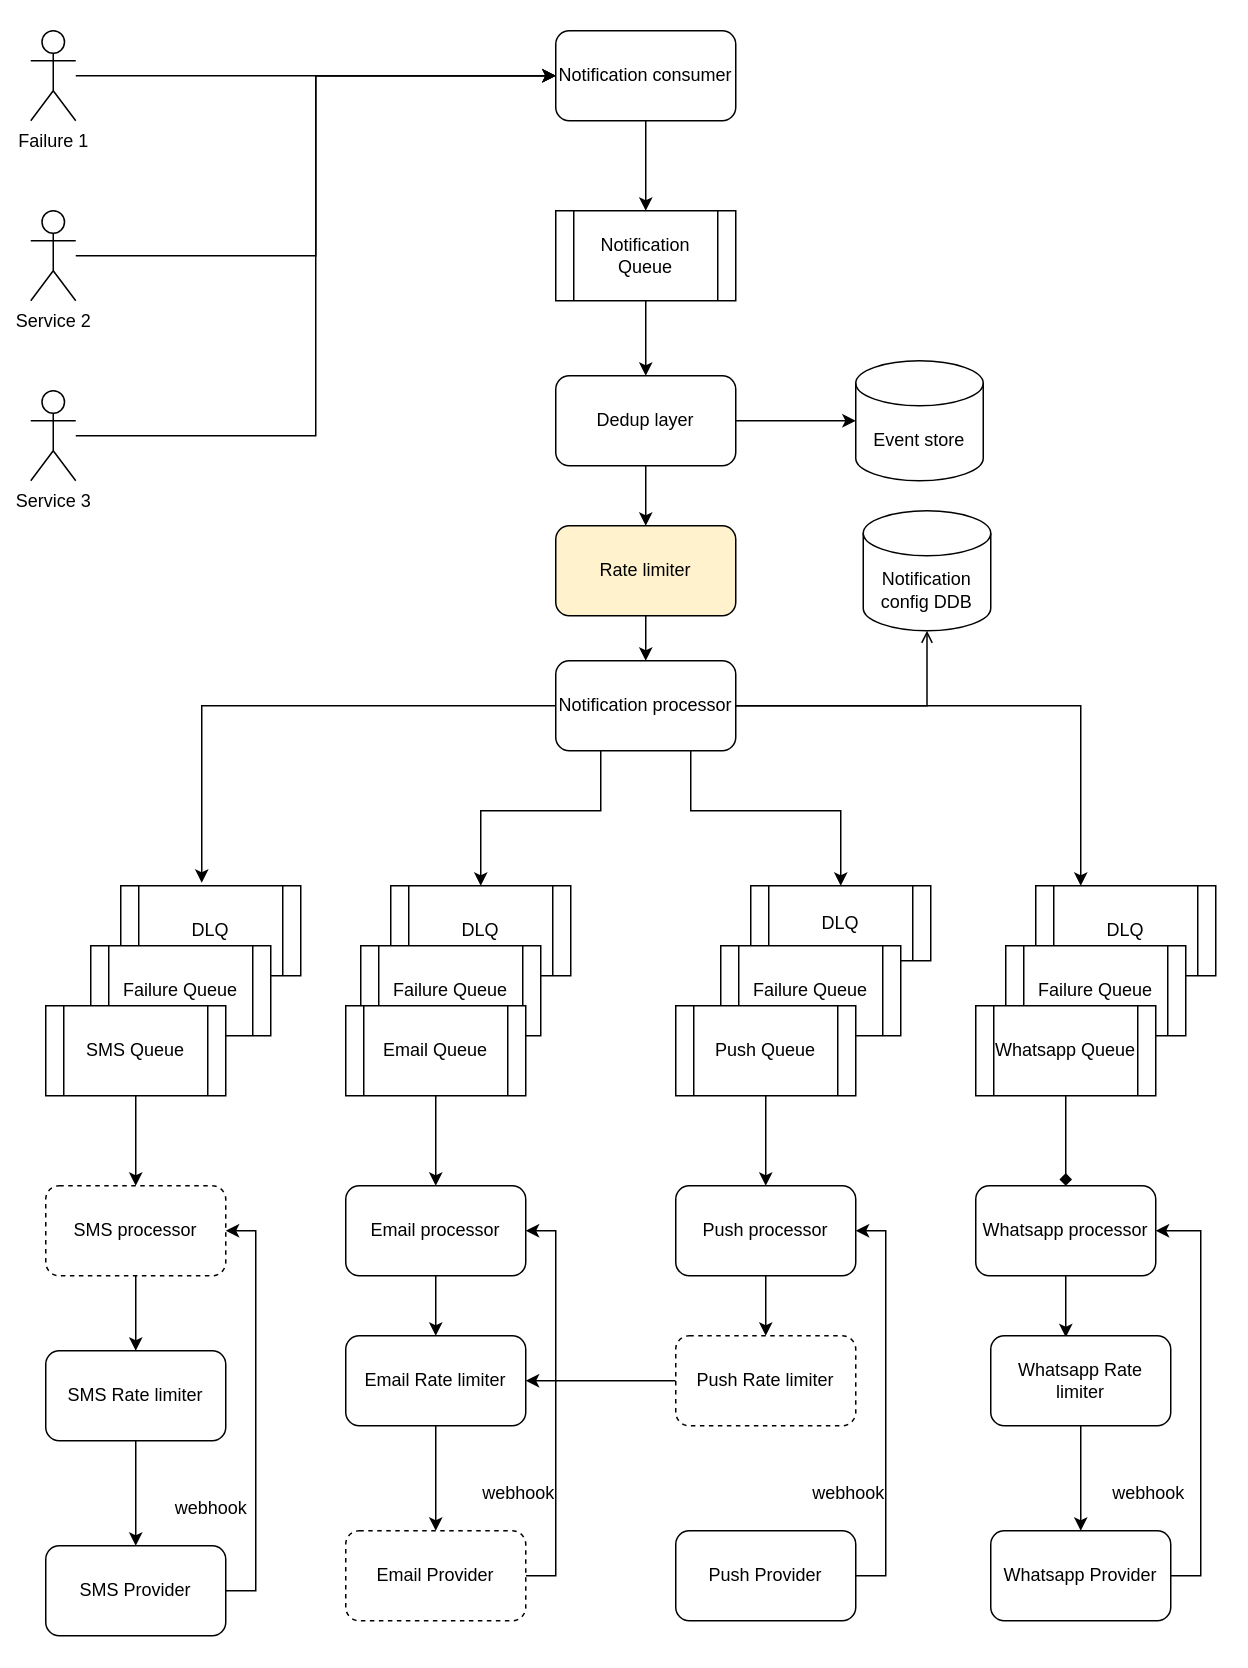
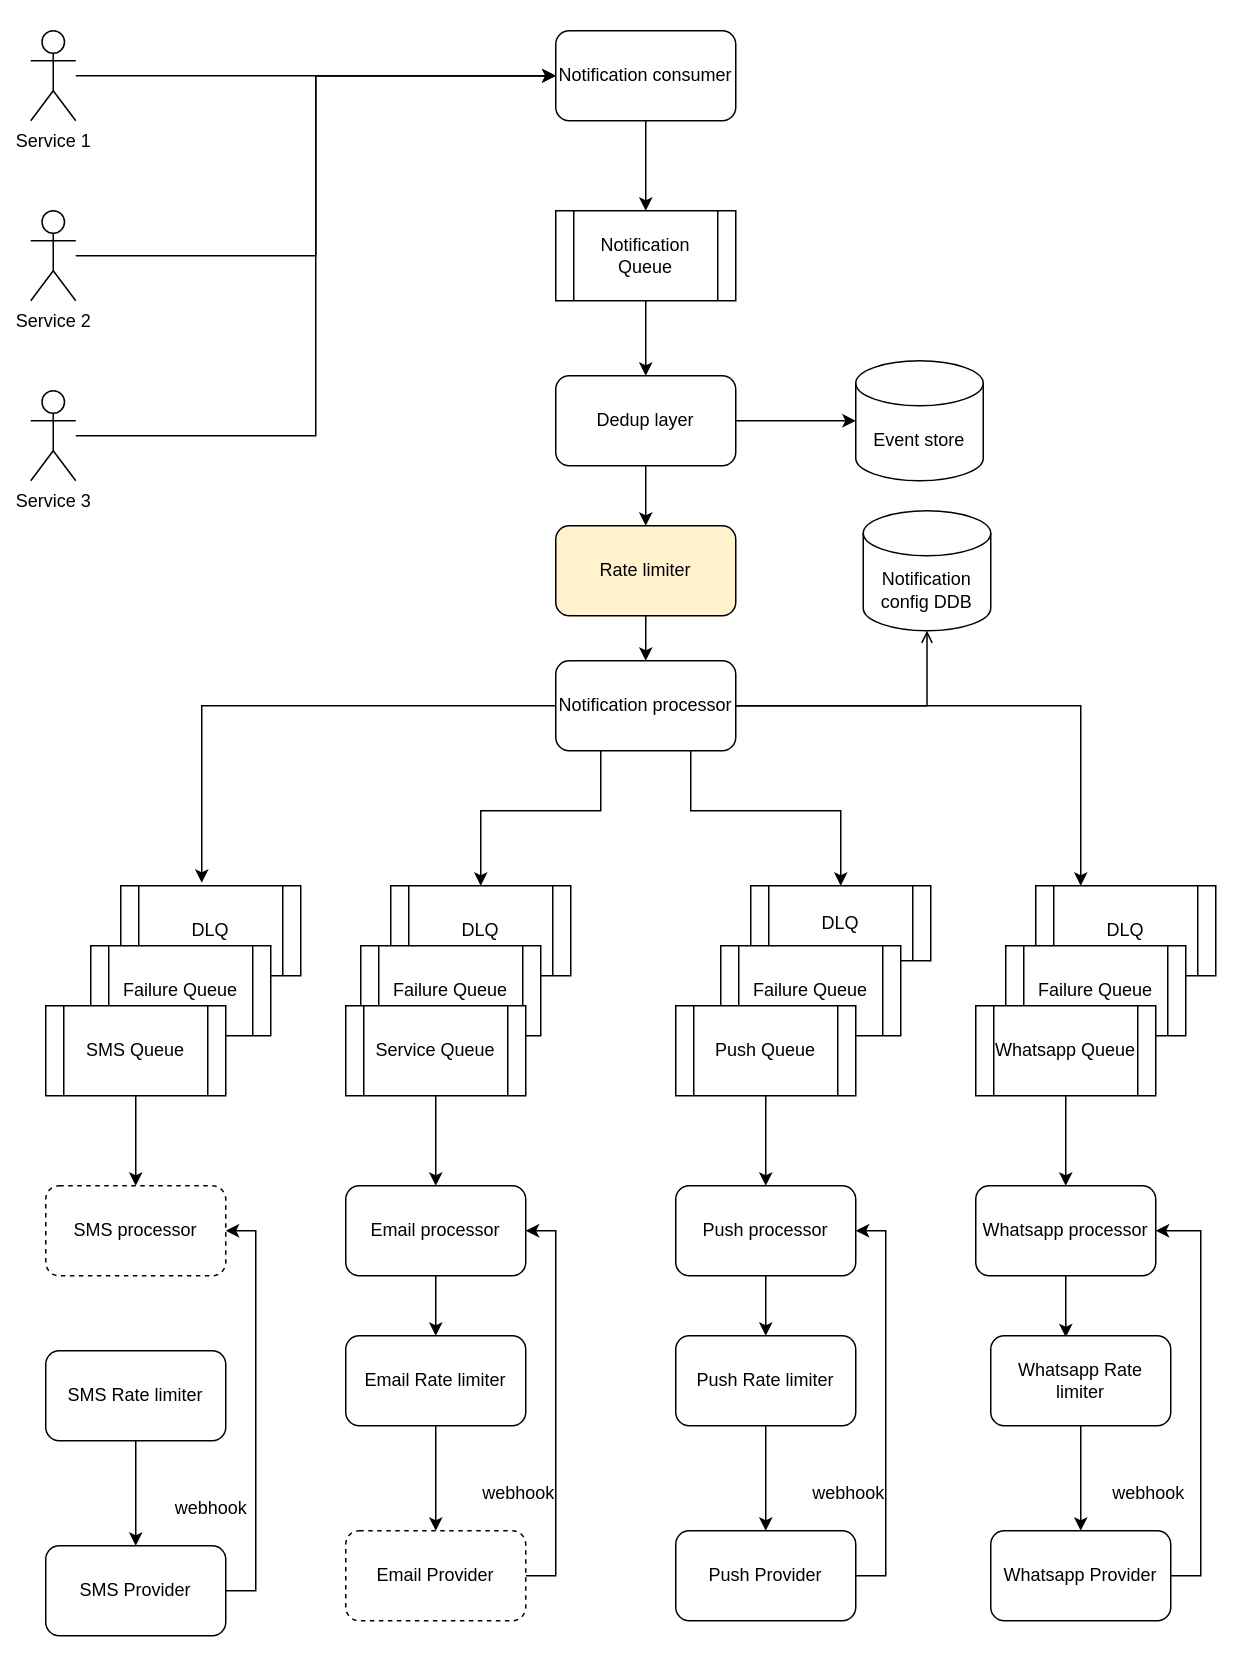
  <mxCell id="0" />
  <mxCell id="1" parent="0" />
  <mxCell id="2" value="DLQ" style="shape=process;whiteSpace=wrap;html=1;backgroundOutline=1;" vertex="1" parent="1"><mxGeometry x="690" y="590" width="120" height="60" as="geometry" /></mxCell>
  <mxCell id="3" value="Failure Queue" style="shape=process;whiteSpace=wrap;html=1;backgroundOutline=1;" vertex="1" parent="1"><mxGeometry x="670" y="630" width="120" height="60" as="geometry" /></mxCell>
  <mxCell id="4" value="DLQ" style="shape=process;whiteSpace=wrap;html=1;backgroundOutline=1;" vertex="1" parent="1"><mxGeometry x="500" y="590" width="120" height="50" as="geometry" /></mxCell>
  <mxCell id="5" value="Failure Queue" style="shape=process;whiteSpace=wrap;html=1;backgroundOutline=1;" vertex="1" parent="1"><mxGeometry x="480" y="630" width="120" height="60" as="geometry" /></mxCell>
  <mxCell id="6" value="DLQ" style="shape=process;whiteSpace=wrap;html=1;backgroundOutline=1;" vertex="1" parent="1"><mxGeometry x="260" y="590" width="120" height="60" as="geometry" /></mxCell>
  <mxCell id="7" value="Failure Queue" style="shape=process;whiteSpace=wrap;html=1;backgroundOutline=1;" vertex="1" parent="1"><mxGeometry x="240" y="630" width="120" height="60" as="geometry" /></mxCell>
  <mxCell id="8" value="DLQ" style="shape=process;whiteSpace=wrap;html=1;backgroundOutline=1;" vertex="1" parent="1"><mxGeometry x="80" y="590" width="120" height="60" as="geometry" /></mxCell>
  <mxCell id="9" value="Failure Queue" style="shape=process;whiteSpace=wrap;html=1;backgroundOutline=1;" vertex="1" parent="1"><mxGeometry x="60" y="630" width="120" height="60" as="geometry" /></mxCell>
  <mxCell id="10" style="edgeStyle=orthogonalEdgeStyle;rounded=0;orthogonalLoop=1;jettySize=auto;html=1;entryX=0;entryY=0.5;entryDx=0;entryDy=0;" edge="1" parent="1" source="11" target="18"><mxGeometry relative="1" as="geometry" /></mxCell>
- <mxCell id="11" value="Failure 1" style="shape=umlActor;verticalLabelPosition=bottom;verticalAlign=top;html=1;outlineConnect=0;" parent="1" vertex="1"><mxGeometry x="20" y="20" width="30" height="60" as="geometry" /></mxCell>
+ <mxCell id="11" value="Service 1" style="shape=umlActor;verticalLabelPosition=bottom;verticalAlign=top;html=1;outlineConnect=0;" parent="1" vertex="1"><mxGeometry x="20" y="20" width="30" height="60" as="geometry" /></mxCell>
  <mxCell id="12" style="edgeStyle=orthogonalEdgeStyle;rounded=0;orthogonalLoop=1;jettySize=auto;html=1;entryX=1;entryY=0;entryDx=0;entryDy=27.5;entryPerimeter=0;exitX=1;exitY=0.5;exitDx=0;exitDy=0;" parent="1" edge="1"><mxGeometry relative="1" as="geometry"><mxPoint x="690" y="630" as="sourcePoint" /><Array as="points"><mxPoint x="750" y="630" /><mxPoint x="750" y="358" /></Array></mxGeometry></mxCell>
  <mxCell id="13" style="edgeStyle=orthogonalEdgeStyle;rounded=0;orthogonalLoop=1;jettySize=auto;html=1;entryX=0;entryY=0.5;entryDx=0;entryDy=0;" edge="1" parent="1" source="14" target="18"><mxGeometry relative="1" as="geometry" /></mxCell>
  <mxCell id="14" value="Service 2" style="shape=umlActor;verticalLabelPosition=bottom;verticalAlign=top;html=1;outlineConnect=0;" vertex="1" parent="1"><mxGeometry x="20" y="140" width="30" height="60" as="geometry" /></mxCell>
  <mxCell id="15" style="edgeStyle=orthogonalEdgeStyle;rounded=0;orthogonalLoop=1;jettySize=auto;html=1;entryX=0;entryY=0.5;entryDx=0;entryDy=0;" edge="1" parent="1" source="16" target="18"><mxGeometry relative="1" as="geometry" /></mxCell>
  <mxCell id="16" value="&lt;div&gt;Service 3&lt;/div&gt;" style="shape=umlActor;verticalLabelPosition=bottom;verticalAlign=top;html=1;outlineConnect=0;" vertex="1" parent="1"><mxGeometry x="20" y="260" width="30" height="60" as="geometry" /></mxCell>
  <mxCell id="17" style="edgeStyle=orthogonalEdgeStyle;rounded=0;orthogonalLoop=1;jettySize=auto;html=1;exitX=0.5;exitY=1;exitDx=0;exitDy=0;entryX=0.5;entryY=0;entryDx=0;entryDy=0;" edge="1" parent="1" source="18" target="20"><mxGeometry relative="1" as="geometry" /></mxCell>
  <mxCell id="18" value="Notification consumer" style="rounded=1;whiteSpace=wrap;html=1;" vertex="1" parent="1"><mxGeometry x="370" y="20" width="120" height="60" as="geometry" /></mxCell>
  <mxCell id="19" style="edgeStyle=orthogonalEdgeStyle;rounded=0;orthogonalLoop=1;jettySize=auto;html=1;entryX=0.5;entryY=0;entryDx=0;entryDy=0;" edge="1" parent="1" source="20" target="24"><mxGeometry relative="1" as="geometry" /></mxCell>
  <mxCell id="20" value="Notification Queue" style="shape=process;whiteSpace=wrap;html=1;backgroundOutline=1;" vertex="1" parent="1"><mxGeometry x="370" y="140" width="120" height="60" as="geometry" /></mxCell>
  <mxCell id="21" value="Notification config DDB" style="shape=cylinder3;whiteSpace=wrap;html=1;boundedLbl=1;backgroundOutline=1;size=15;" vertex="1" parent="1"><mxGeometry x="575" y="340" width="85" height="80" as="geometry" /></mxCell>
  <mxCell id="22" value="Event store" style="shape=cylinder3;whiteSpace=wrap;html=1;boundedLbl=1;backgroundOutline=1;size=15;" vertex="1" parent="1"><mxGeometry x="570" y="240" width="85" height="80" as="geometry" /></mxCell>
  <mxCell id="23" style="edgeStyle=orthogonalEdgeStyle;rounded=0;orthogonalLoop=1;jettySize=auto;html=1;exitX=0.5;exitY=1;exitDx=0;exitDy=0;entryX=0.5;entryY=0;entryDx=0;entryDy=0;" edge="1" parent="1" source="60" target="28"><mxGeometry relative="1" as="geometry" /></mxCell>
  <mxCell id="24" value="Dedup layer" style="rounded=1;whiteSpace=wrap;html=1;" vertex="1" parent="1"><mxGeometry x="370" y="250" width="120" height="60" as="geometry" /></mxCell>
  <mxCell id="25" style="edgeStyle=orthogonalEdgeStyle;rounded=0;orthogonalLoop=1;jettySize=auto;html=1;exitX=0.25;exitY=1;exitDx=0;exitDy=0;entryX=0.5;entryY=0;entryDx=0;entryDy=0;" edge="1" parent="1" source="28" target="6"><mxGeometry relative="1" as="geometry"><Array as="points"><mxPoint x="400" y="540" /><mxPoint x="320" y="540" /></Array></mxGeometry></mxCell>
  <mxCell id="26" style="edgeStyle=orthogonalEdgeStyle;rounded=0;orthogonalLoop=1;jettySize=auto;html=1;exitX=0.75;exitY=1;exitDx=0;exitDy=0;entryX=0.5;entryY=0;entryDx=0;entryDy=0;" edge="1" parent="1" source="28" target="4"><mxGeometry relative="1" as="geometry"><Array as="points"><mxPoint x="460" y="540" /><mxPoint x="560" y="540" /></Array></mxGeometry></mxCell>
  <mxCell id="27" style="edgeStyle=orthogonalEdgeStyle;rounded=0;orthogonalLoop=1;jettySize=auto;html=1;entryX=0.25;entryY=0;entryDx=0;entryDy=0;" edge="1" parent="1" target="2"><mxGeometry relative="1" as="geometry"><mxPoint x="490" y="470" as="sourcePoint" /><Array as="points"><mxPoint x="720" y="470" /></Array></mxGeometry></mxCell>
  <mxCell id="28" value="Notification processor" style="rounded=1;whiteSpace=wrap;html=1;" vertex="1" parent="1"><mxGeometry x="370" y="440" width="120" height="60" as="geometry" /></mxCell>
  <mxCell id="29" style="edgeStyle=orthogonalEdgeStyle;rounded=0;orthogonalLoop=1;jettySize=auto;html=1;entryX=0;entryY=0.5;entryDx=0;entryDy=0;entryPerimeter=0;" edge="1" parent="1" source="24" target="22"><mxGeometry relative="1" as="geometry" /></mxCell>
  <mxCell id="30" style="edgeStyle=orthogonalEdgeStyle;rounded=0;orthogonalLoop=1;jettySize=auto;html=1;entryX=0.5;entryY=0;entryDx=0;entryDy=0;" edge="1" parent="1" source="62" target="48"><mxGeometry relative="1" as="geometry" /></mxCell>
  <mxCell id="31" value="SMS processor" style="rounded=1;whiteSpace=wrap;html=1;dashed=1;" vertex="1" parent="1"><mxGeometry x="30" y="790" width="120" height="60" as="geometry" /></mxCell>
  <mxCell id="32" style="edgeStyle=orthogonalEdgeStyle;rounded=0;orthogonalLoop=1;jettySize=auto;html=1;exitX=0.5;exitY=1;exitDx=0;exitDy=0;entryX=0.5;entryY=0;entryDx=0;entryDy=0;" edge="1" parent="1" source="64" target="50"><mxGeometry relative="1" as="geometry" /></mxCell>
  <mxCell id="33" value="Email processor" style="rounded=1;whiteSpace=wrap;html=1;" vertex="1" parent="1"><mxGeometry x="230" y="790" width="120" height="60" as="geometry" /></mxCell>
- <mxCell id="34" style="edgeStyle=orthogonalEdgeStyle;rounded=0;orthogonalLoop=1;jettySize=auto;html=1;" edge="1" parent="1" source="66" target="64"><mxGeometry relative="1" as="geometry" /></mxCell>
+ <mxCell id="34" style="edgeStyle=orthogonalEdgeStyle;rounded=0;orthogonalLoop=1;jettySize=auto;html=1;entryX=0.5;entryY=0;entryDx=0;entryDy=0;" edge="1" parent="1" source="66" target="52"><mxGeometry relative="1" as="geometry" /></mxCell>
  <mxCell id="35" value="Push processor" style="rounded=1;whiteSpace=wrap;html=1;" vertex="1" parent="1"><mxGeometry x="450" y="790" width="120" height="60" as="geometry" /></mxCell>
  <mxCell id="36" style="edgeStyle=orthogonalEdgeStyle;rounded=0;orthogonalLoop=1;jettySize=auto;html=1;exitX=0.5;exitY=1;exitDx=0;exitDy=0;entryX=0.417;entryY=0.017;entryDx=0;entryDy=0;entryPerimeter=0;" edge="1" parent="1" source="37" target="68"><mxGeometry relative="1" as="geometry" /></mxCell>
  <mxCell id="37" value="Whatsapp processor" style="rounded=1;whiteSpace=wrap;html=1;" vertex="1" parent="1"><mxGeometry x="650" y="790" width="120" height="60" as="geometry" /></mxCell>
  <mxCell id="38" style="edgeStyle=orthogonalEdgeStyle;rounded=0;orthogonalLoop=1;jettySize=auto;html=1;exitX=0.5;exitY=1;exitDx=0;exitDy=0;entryX=0.5;entryY=0;entryDx=0;entryDy=0;" edge="1" parent="1" source="39" target="31"><mxGeometry relative="1" as="geometry" /></mxCell>
  <mxCell id="39" value="SMS Queue" style="shape=process;whiteSpace=wrap;html=1;backgroundOutline=1;" vertex="1" parent="1"><mxGeometry x="30" y="670" width="120" height="60" as="geometry" /></mxCell>
  <mxCell id="40" style="edgeStyle=orthogonalEdgeStyle;rounded=0;orthogonalLoop=1;jettySize=auto;html=1;exitX=0.5;exitY=1;exitDx=0;exitDy=0;entryX=0.5;entryY=0;entryDx=0;entryDy=0;" edge="1" parent="1" source="41" target="33"><mxGeometry relative="1" as="geometry" /></mxCell>
- <mxCell id="41" value="Email Queue" style="shape=process;whiteSpace=wrap;html=1;backgroundOutline=1;" vertex="1" parent="1"><mxGeometry x="230" y="670" width="120" height="60" as="geometry" /></mxCell>
+ <mxCell id="41" value="Service Queue" style="shape=process;whiteSpace=wrap;html=1;backgroundOutline=1;" vertex="1" parent="1"><mxGeometry x="230" y="670" width="120" height="60" as="geometry" /></mxCell>
  <mxCell id="42" style="edgeStyle=orthogonalEdgeStyle;rounded=0;orthogonalLoop=1;jettySize=auto;html=1;" edge="1" parent="1" source="43" target="35"><mxGeometry relative="1" as="geometry" /></mxCell>
  <mxCell id="43" value="Push Queue" style="shape=process;whiteSpace=wrap;html=1;backgroundOutline=1;" vertex="1" parent="1"><mxGeometry x="450" y="670" width="120" height="60" as="geometry" /></mxCell>
- <mxCell id="44" style="edgeStyle=orthogonalEdgeStyle;rounded=0;orthogonalLoop=1;jettySize=auto;html=1;entryX=0.5;entryY=0;entryDx=0;entryDy=0;endArrow=diamond;" edge="1" parent="1" source="45" target="37"><mxGeometry relative="1" as="geometry" /></mxCell>
+ <mxCell id="44" style="edgeStyle=orthogonalEdgeStyle;rounded=0;orthogonalLoop=1;jettySize=auto;html=1;entryX=0.5;entryY=0;entryDx=0;entryDy=0;" edge="1" parent="1" source="45" target="37"><mxGeometry relative="1" as="geometry" /></mxCell>
  <mxCell id="45" value="Whatsapp Queue" style="shape=process;whiteSpace=wrap;html=1;backgroundOutline=1;" vertex="1" parent="1"><mxGeometry x="650" y="670" width="120" height="60" as="geometry" /></mxCell>
  <mxCell id="46" style="edgeStyle=orthogonalEdgeStyle;rounded=0;orthogonalLoop=1;jettySize=auto;html=1;entryX=0.45;entryY=-0.033;entryDx=0;entryDy=0;entryPerimeter=0;exitX=0;exitY=0.5;exitDx=0;exitDy=0;" edge="1" parent="1" source="28" target="8"><mxGeometry relative="1" as="geometry"><mxPoint x="210" y="570" as="sourcePoint" /><Array as="points"><mxPoint x="134" y="470" /></Array></mxGeometry></mxCell>
  <mxCell id="47" style="edgeStyle=orthogonalEdgeStyle;rounded=0;orthogonalLoop=1;jettySize=auto;html=1;exitX=1;exitY=0.5;exitDx=0;exitDy=0;entryX=1;entryY=0.5;entryDx=0;entryDy=0;" edge="1" parent="1" source="48" target="31"><mxGeometry relative="1" as="geometry" /></mxCell>
  <mxCell id="48" value="SMS Provider" style="rounded=1;whiteSpace=wrap;html=1;" vertex="1" parent="1"><mxGeometry x="30" y="1030" width="120" height="60" as="geometry" /></mxCell>
  <mxCell id="49" style="edgeStyle=orthogonalEdgeStyle;rounded=0;orthogonalLoop=1;jettySize=auto;html=1;exitX=1;exitY=0.5;exitDx=0;exitDy=0;entryX=1;entryY=0.5;entryDx=0;entryDy=0;" edge="1" parent="1" source="50" target="33"><mxGeometry relative="1" as="geometry" /></mxCell>
  <mxCell id="50" value="Email Provider" style="rounded=1;whiteSpace=wrap;html=1;dashed=1;" vertex="1" parent="1"><mxGeometry x="230" y="1020" width="120" height="60" as="geometry" /></mxCell>
  <mxCell id="51" style="edgeStyle=orthogonalEdgeStyle;rounded=0;orthogonalLoop=1;jettySize=auto;html=1;exitX=1;exitY=0.5;exitDx=0;exitDy=0;entryX=1;entryY=0.5;entryDx=0;entryDy=0;" edge="1" parent="1" source="52" target="35"><mxGeometry relative="1" as="geometry" /></mxCell>
  <mxCell id="52" value="Push Provider" style="rounded=1;whiteSpace=wrap;html=1;" vertex="1" parent="1"><mxGeometry x="450" y="1020" width="120" height="60" as="geometry" /></mxCell>
  <mxCell id="53" style="edgeStyle=orthogonalEdgeStyle;rounded=0;orthogonalLoop=1;jettySize=auto;html=1;exitX=1;exitY=0.5;exitDx=0;exitDy=0;entryX=1;entryY=0.5;entryDx=0;entryDy=0;" edge="1" parent="1" source="54" target="37"><mxGeometry relative="1" as="geometry" /></mxCell>
  <mxCell id="54" value="Whatsapp Provider" style="rounded=1;whiteSpace=wrap;html=1;" vertex="1" parent="1"><mxGeometry x="660" y="1020" width="120" height="60" as="geometry" /></mxCell>
  <mxCell id="55" value="webhook" style="text;html=1;align=center;verticalAlign=middle;resizable=0;points=[];autosize=1;strokeColor=none;fillColor=none;" vertex="1" parent="1"><mxGeometry x="730" y="980" width="70" height="30" as="geometry" /></mxCell>
  <mxCell id="56" value="webhook" style="text;html=1;align=center;verticalAlign=middle;resizable=0;points=[];autosize=1;strokeColor=none;fillColor=none;" vertex="1" parent="1"><mxGeometry x="105" y="990" width="70" height="30" as="geometry" /></mxCell>
  <mxCell id="57" value="webhook" style="text;html=1;align=center;verticalAlign=middle;resizable=0;points=[];autosize=1;strokeColor=none;fillColor=none;" vertex="1" parent="1"><mxGeometry x="310" y="980" width="70" height="30" as="geometry" /></mxCell>
  <mxCell id="58" value="webhook" style="text;html=1;align=center;verticalAlign=middle;resizable=0;points=[];autosize=1;strokeColor=none;fillColor=none;" vertex="1" parent="1"><mxGeometry x="530" y="980" width="70" height="30" as="geometry" /></mxCell>
  <mxCell id="59" value="" style="edgeStyle=orthogonalEdgeStyle;rounded=0;orthogonalLoop=1;jettySize=auto;html=1;exitX=0.5;exitY=1;exitDx=0;exitDy=0;entryX=0.5;entryY=0;entryDx=0;entryDy=0;" edge="1" parent="1" source="24" target="60"><mxGeometry relative="1" as="geometry"><mxPoint x="430" y="330" as="sourcePoint" /><mxPoint x="430" y="440" as="targetPoint" /></mxGeometry></mxCell>
  <mxCell id="60" value="Rate limiter" style="rounded=1;whiteSpace=wrap;html=1;fillColor=#fff2cc;" vertex="1" parent="1"><mxGeometry x="370" y="350" width="120" height="60" as="geometry" /></mxCell>
- <mxCell id="61" value="" style="edgeStyle=orthogonalEdgeStyle;rounded=0;orthogonalLoop=1;jettySize=auto;html=1;entryX=0.5;entryY=0;entryDx=0;entryDy=0;" edge="1" parent="1" source="31" target="62"><mxGeometry relative="1" as="geometry"><mxPoint x="90" y="850" as="sourcePoint" /><mxPoint x="90" y="1030" as="targetPoint" /></mxGeometry></mxCell>
  <mxCell id="62" value="SMS Rate limiter" style="rounded=1;whiteSpace=wrap;html=1;" vertex="1" parent="1"><mxGeometry x="30" y="900" width="120" height="60" as="geometry" /></mxCell>
  <mxCell id="63" value="" style="edgeStyle=orthogonalEdgeStyle;rounded=0;orthogonalLoop=1;jettySize=auto;html=1;exitX=0.5;exitY=1;exitDx=0;exitDy=0;entryX=0.5;entryY=0;entryDx=0;entryDy=0;" edge="1" parent="1" source="33" target="64"><mxGeometry relative="1" as="geometry"><mxPoint x="290" y="850" as="sourcePoint" /><mxPoint x="290" y="1020" as="targetPoint" /></mxGeometry></mxCell>
  <mxCell id="64" value="Email Rate limiter" style="rounded=1;whiteSpace=wrap;html=1;" vertex="1" parent="1"><mxGeometry x="230" y="890" width="120" height="60" as="geometry" /></mxCell>
  <mxCell id="65" value="" style="edgeStyle=orthogonalEdgeStyle;rounded=0;orthogonalLoop=1;jettySize=auto;html=1;entryX=0.5;entryY=0;entryDx=0;entryDy=0;" edge="1" parent="1" source="35" target="66"><mxGeometry relative="1" as="geometry"><mxPoint x="510" y="850" as="sourcePoint" /><mxPoint x="510" y="1020" as="targetPoint" /></mxGeometry></mxCell>
- <mxCell id="66" value="Push Rate limiter" style="rounded=1;whiteSpace=wrap;html=1;dashed=1;" vertex="1" parent="1"><mxGeometry x="450" y="890" width="120" height="60" as="geometry" /></mxCell>
+ <mxCell id="66" value="Push Rate limiter" style="rounded=1;whiteSpace=wrap;html=1;" vertex="1" parent="1"><mxGeometry x="450" y="890" width="120" height="60" as="geometry" /></mxCell>
  <mxCell id="67" style="edgeStyle=orthogonalEdgeStyle;rounded=0;orthogonalLoop=1;jettySize=auto;html=1;exitX=0.5;exitY=1;exitDx=0;exitDy=0;" edge="1" parent="1" source="68" target="54"><mxGeometry relative="1" as="geometry" /></mxCell>
  <mxCell id="68" value="Whatsapp Rate limiter" style="rounded=1;whiteSpace=wrap;html=1;" vertex="1" parent="1"><mxGeometry x="660" y="890" width="120" height="60" as="geometry" /></mxCell>
  <mxCell id="69" style="edgeStyle=orthogonalEdgeStyle;rounded=0;orthogonalLoop=1;jettySize=auto;html=1;entryX=0.5;entryY=1;entryDx=0;entryDy=0;entryPerimeter=0;endArrow=open;" edge="1" parent="1" source="28" target="21"><mxGeometry relative="1" as="geometry" /></mxCell>
